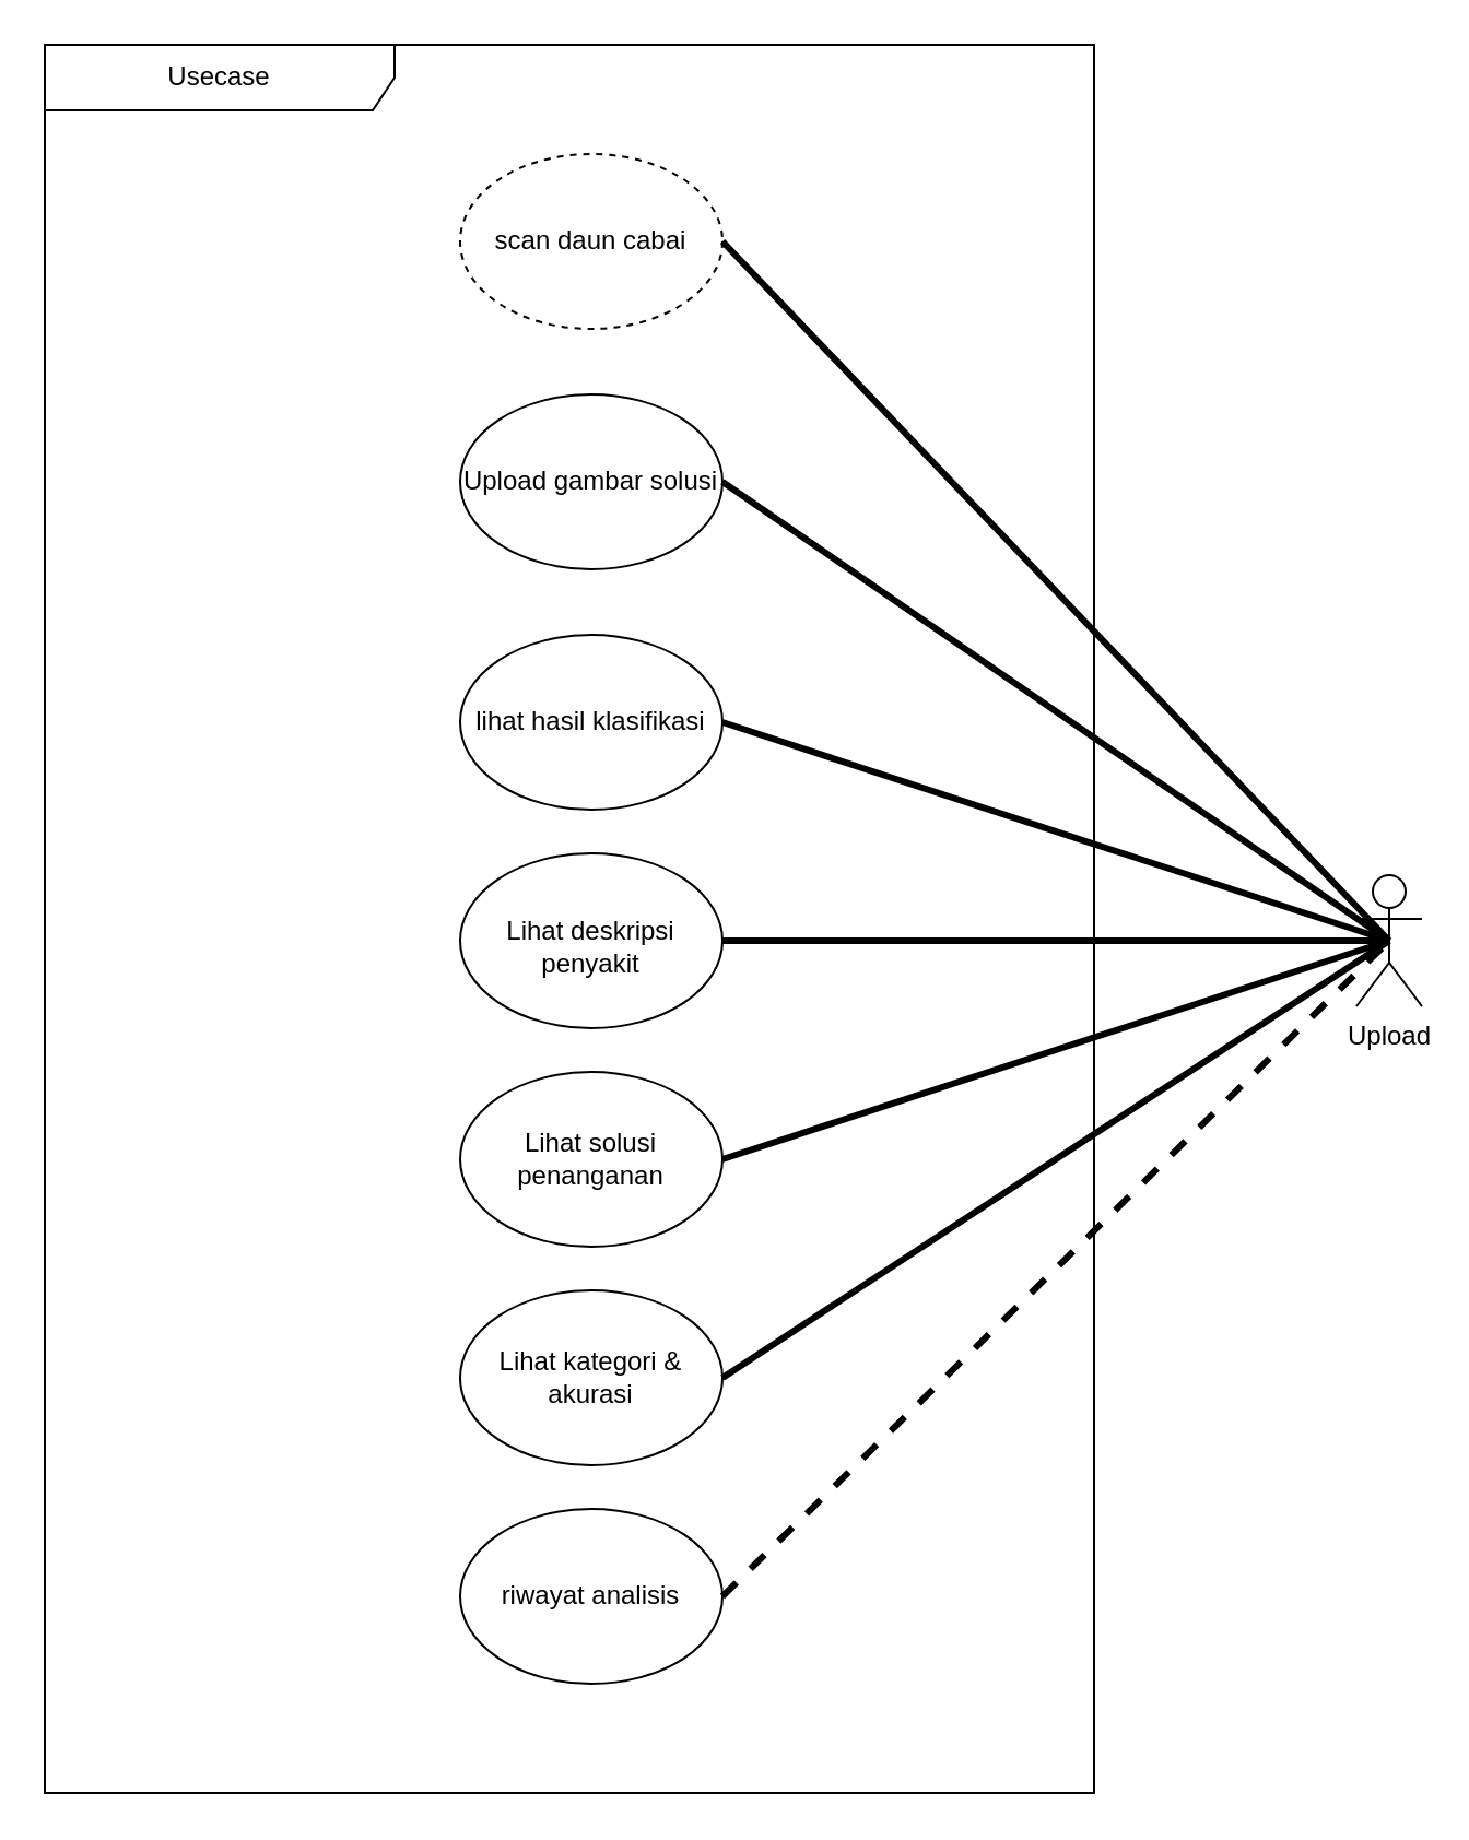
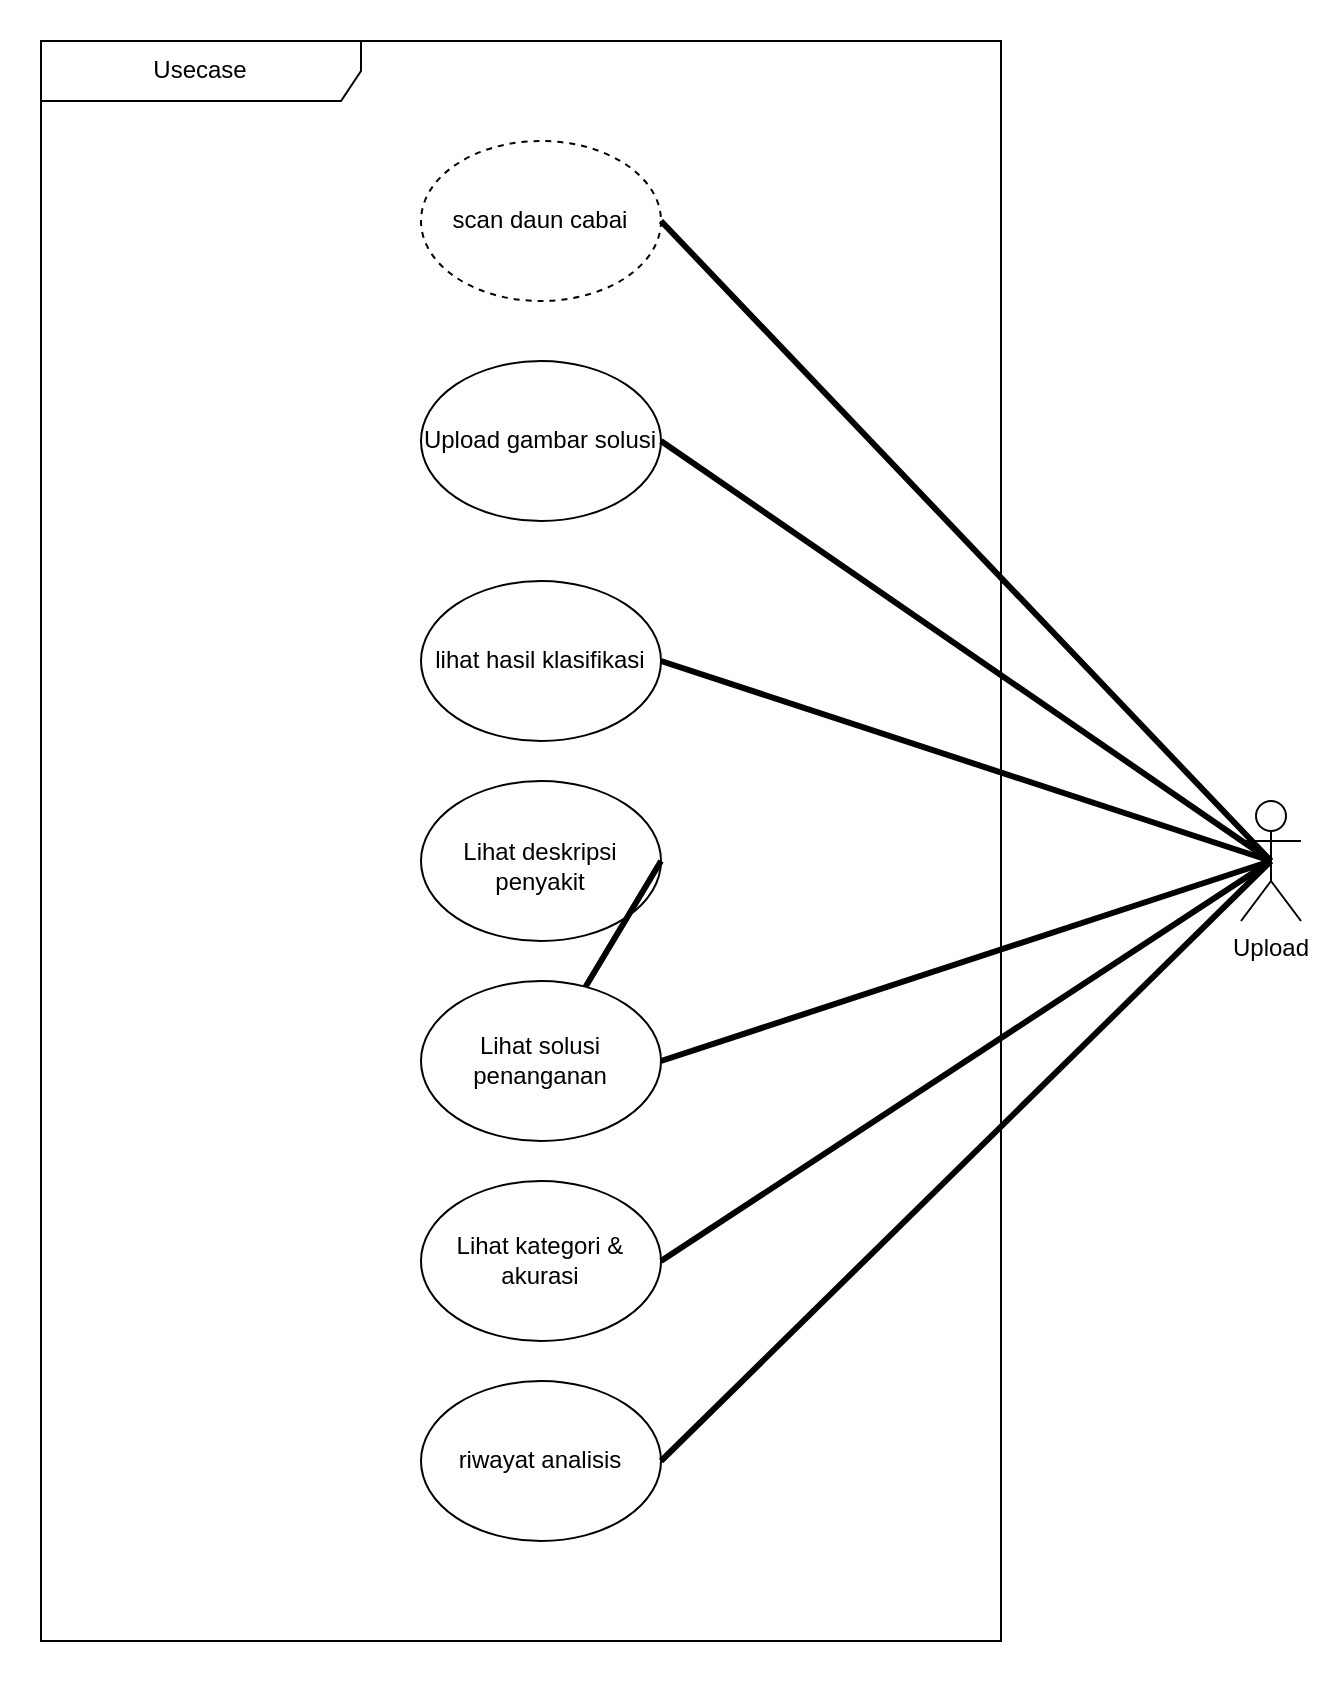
  <mxCell id="0" />
  <mxCell id="1" parent="0" />
  <mxCell id="2" value="Upload" style="shape=umlActor;verticalLabelPosition=bottom;verticalAlign=top;html=1;outlineConnect=0;" parent="1" vertex="1"><mxGeometry x="620" y="400" width="30" height="60" as="geometry" /></mxCell>
  <mxCell id="3" value="Usecase" style="shape=umlFrame;whiteSpace=wrap;html=1;pointerEvents=0;recursiveResize=0;container=1;collapsible=0;width=160;" parent="1" vertex="1"><mxGeometry x="20" y="20" width="480" height="800" as="geometry" /></mxCell>
  <mxCell id="4" value="Upload gambar solusi" style="ellipse;whiteSpace=wrap;html=1;" parent="3" vertex="1"><mxGeometry x="190" y="160" width="120" height="80" as="geometry" /></mxCell>
  <mxCell id="5" value="lihat hasil klasifikasi" style="ellipse;whiteSpace=wrap;html=1;" parent="3" vertex="1"><mxGeometry x="190" y="270" width="120" height="80" as="geometry" /></mxCell>
  <mxCell id="6" value="scan daun cabai" style="ellipse;whiteSpace=wrap;html=1;dashed=1;" parent="3" vertex="1"><mxGeometry x="190" y="50" width="120" height="80" as="geometry" /></mxCell>
  <mxCell id="7" value="Lihat kategori &amp;amp; akurasi" style="ellipse;whiteSpace=wrap;html=1;" parent="3" vertex="1"><mxGeometry x="190" y="570" width="120" height="80" as="geometry" /></mxCell>
  <mxCell id="8" value="&lt;table&gt;&lt;tbody&gt;&lt;tr&gt;&lt;td data-end=&quot;1403&quot; data-start=&quot;1400&quot; class=&quot;max-w-[calc(var(--thread-content-max-width)*2/3)]&quot;&gt;&lt;/td&gt;&lt;/tr&gt;&lt;/tbody&gt;&lt;/table&gt;&lt;table&gt;&lt;tbody&gt;&lt;tr&gt;&lt;td data-end=&quot;1431&quot; data-start=&quot;1403&quot; class=&quot;max-w-[calc(var(--thread-content-max-width)*2/3)]&quot;&gt;Lihat deskripsi penyakit&lt;/td&gt;&lt;/tr&gt;&lt;/tbody&gt;&lt;/table&gt;" style="ellipse;whiteSpace=wrap;html=1;" parent="3" vertex="1"><mxGeometry x="190" y="370" width="120" height="80" as="geometry" /></mxCell>
  <mxCell id="9" value="Lihat solusi penanganan" style="ellipse;whiteSpace=wrap;html=1;" parent="3" vertex="1"><mxGeometry x="190" y="470" width="120" height="80" as="geometry" /></mxCell>
  <mxCell id="10" value="riwayat analisis" style="ellipse;whiteSpace=wrap;html=1;" parent="3" vertex="1"><mxGeometry x="190" y="670" width="120" height="80" as="geometry" /></mxCell>
  <mxCell id="11" value="" style="endArrow=none;startArrow=none;endFill=0;startFill=0;endSize=8;html=1;verticalAlign=bottom;labelBackgroundColor=none;strokeWidth=3;rounded=0;exitX=1;exitY=0.5;exitDx=0;exitDy=0;entryX=0.5;entryY=0.5;entryDx=0;entryDy=0;entryPerimeter=0;" parent="1" source="6" target="2" edge="1"><mxGeometry width="160" relative="1" as="geometry"><mxPoint x="440" y="500" as="sourcePoint" /><mxPoint x="600" y="500" as="targetPoint" /></mxGeometry></mxCell>
  <mxCell id="12" value="" style="endArrow=none;startArrow=none;endFill=0;startFill=0;endSize=8;html=1;verticalAlign=bottom;labelBackgroundColor=none;strokeWidth=3;rounded=0;exitX=1;exitY=0.5;exitDx=0;exitDy=0;entryX=0.5;entryY=0.5;entryDx=0;entryDy=0;entryPerimeter=0;" parent="1" source="4" target="2" edge="1"><mxGeometry width="160" relative="1" as="geometry"><mxPoint x="340" y="160" as="sourcePoint" /><mxPoint x="630" y="400" as="targetPoint" /></mxGeometry></mxCell>
  <mxCell id="13" value="" style="endArrow=none;startArrow=none;endFill=0;startFill=0;endSize=8;html=1;verticalAlign=bottom;labelBackgroundColor=none;strokeWidth=3;rounded=0;exitX=1;exitY=0.5;exitDx=0;exitDy=0;entryX=0.5;entryY=0.5;entryDx=0;entryDy=0;entryPerimeter=0;" parent="1" source="5" target="2" edge="1"><mxGeometry width="160" relative="1" as="geometry"><mxPoint x="340" y="300" as="sourcePoint" /><mxPoint x="630" y="400" as="targetPoint" /></mxGeometry></mxCell>
- <mxCell id="14" value="" style="endArrow=none;startArrow=none;endFill=0;startFill=0;endSize=8;html=1;verticalAlign=bottom;labelBackgroundColor=none;strokeWidth=3;rounded=0;exitX=1;exitY=0.5;exitDx=0;exitDy=0;entryX=0.5;entryY=0.5;entryDx=0;entryDy=0;entryPerimeter=0;dashed=1;" parent="1" source="10" target="2" edge="1"><mxGeometry width="160" relative="1" as="geometry"><mxPoint x="340" y="460" as="sourcePoint" /><mxPoint x="630" y="460" as="targetPoint" /></mxGeometry></mxCell>
- <mxCell id="15" value="" style="endArrow=none;startArrow=none;endFill=0;startFill=0;endSize=8;html=1;verticalAlign=bottom;labelBackgroundColor=none;strokeWidth=3;rounded=0;exitX=1;exitY=0.5;exitDx=0;exitDy=0;entryX=0.5;entryY=0.5;entryDx=0;entryDy=0;entryPerimeter=0;" edge="1" parent="1" source="8" target="2"><mxGeometry width="160" relative="1" as="geometry"><mxPoint x="340" y="340" as="sourcePoint" /><mxPoint x="645" y="470" as="targetPoint" /></mxGeometry></mxCell>
+ <mxCell id="14" value="" style="endArrow=none;startArrow=none;endFill=0;startFill=0;endSize=8;html=1;verticalAlign=bottom;labelBackgroundColor=none;strokeWidth=3;rounded=0;exitX=1;exitY=0.5;exitDx=0;exitDy=0;entryX=0.5;entryY=0.5;entryDx=0;entryDy=0;entryPerimeter=0;" parent="1" source="10" target="2" edge="1"><mxGeometry width="160" relative="1" as="geometry"><mxPoint x="340" y="460" as="sourcePoint" /><mxPoint x="630" y="460" as="targetPoint" /></mxGeometry></mxCell>
+ <mxCell id="15" value="" style="endArrow=none;startArrow=none;endFill=0;startFill=0;endSize=8;html=1;verticalAlign=bottom;labelBackgroundColor=none;strokeWidth=3;rounded=0;exitX=1;exitY=0.5;exitDx=0;exitDy=0;" edge="1" parent="1" source="8" target="9"><mxGeometry width="160" relative="1" as="geometry"><mxPoint x="340" y="340" as="sourcePoint" /><mxPoint x="645" y="470" as="targetPoint" /></mxGeometry></mxCell>
  <mxCell id="16" value="" style="endArrow=none;startArrow=none;endFill=0;startFill=0;endSize=8;html=1;verticalAlign=bottom;labelBackgroundColor=none;strokeWidth=3;rounded=0;exitX=1;exitY=0.5;exitDx=0;exitDy=0;entryX=0.5;entryY=0.5;entryDx=0;entryDy=0;entryPerimeter=0;" edge="1" parent="1" source="9" target="2"><mxGeometry width="160" relative="1" as="geometry"><mxPoint x="340" y="440" as="sourcePoint" /><mxPoint x="630" y="470" as="targetPoint" /></mxGeometry></mxCell>
  <mxCell id="17" value="" style="endArrow=none;startArrow=none;endFill=0;startFill=0;endSize=8;html=1;verticalAlign=bottom;labelBackgroundColor=none;strokeWidth=3;rounded=0;exitX=1;exitY=0.5;exitDx=0;exitDy=0;entryX=0.5;entryY=0.5;entryDx=0;entryDy=0;entryPerimeter=0;" edge="1" parent="1" source="7" target="2"><mxGeometry width="160" relative="1" as="geometry"><mxPoint x="340" y="540" as="sourcePoint" /><mxPoint x="645" y="470" as="targetPoint" /></mxGeometry></mxCell>
